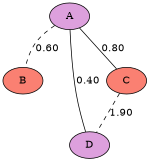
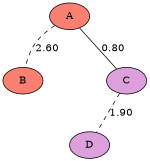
  graph {
    node [fillcolor=salmon style=filled]
    edge [style=dashed]
    B
-   A [fillcolor=plum]
+   A
    D [fillcolor=plum]
-   C
-   A -- B [label=0.60]
-   A -- D [label=0.40 style=solid]
+   C [fillcolor=plum]
+   A -- B [label=2.60]
    A -- C [label=0.80 style=solid]
    C -- D [label=1.90]
  }
